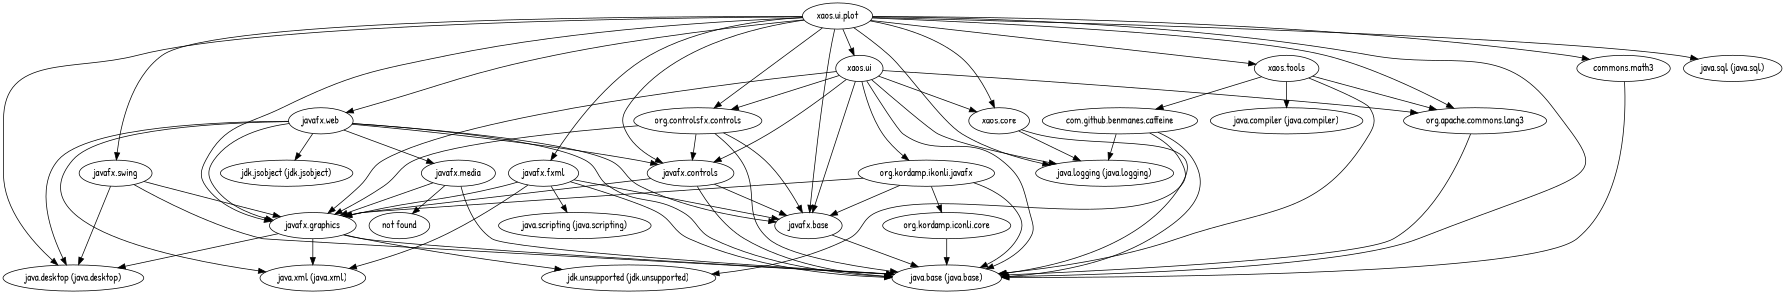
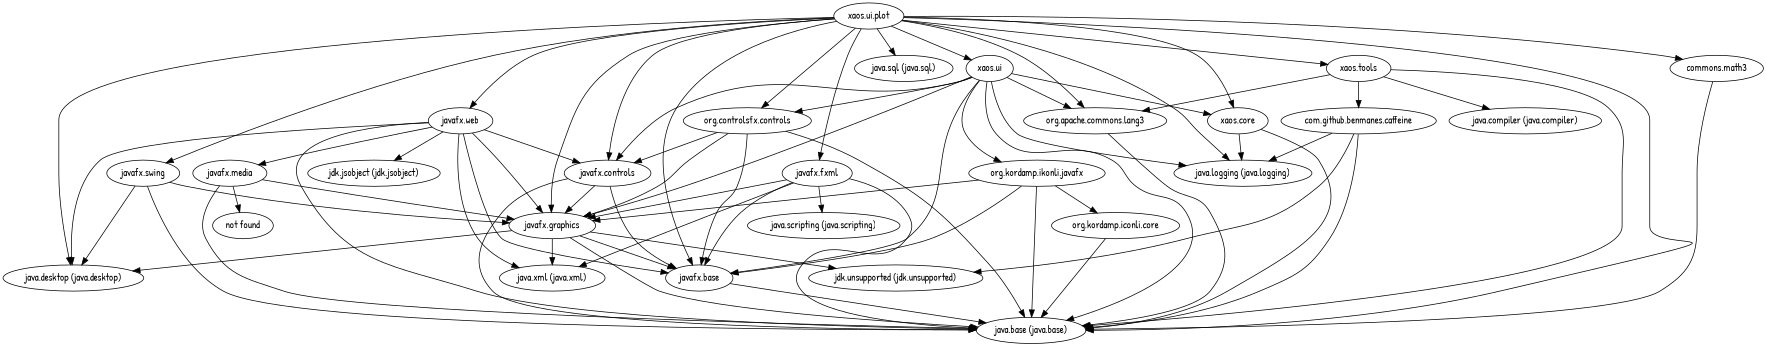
  digraph {
    fontname="Patrick Hand"
    node [fontname="Patrick Hand"]
    edge [fontname="Patrick Hand"]
    "javafx.media"
    "java.base (java.base)"
    "javafx.graphics"
    "not found"
    "javafx.base"
    "java.desktop (java.desktop)"
    "java.xml (java.xml)"
    "jdk.unsupported (jdk.unsupported)"
    "org.controlsfx.controls"
    "javafx.controls"
    "org.kordamp.ikonli.javafx"
    "org.kordamp.iconli.core"
    "xaos.ui.plot"
    "commons.math3"
    "java.logging (java.logging)"
    "java.sql (java.sql)"
    "javafx.fxml"
    "javafx.swing"
    "javafx.web"
    "org.apache.commons.lang3"
    "xaos.core"
    "xaos.tools"
    "xaos.ui"
    "java.scripting (java.scripting)"
    "jdk.jsobject (jdk.jsobject)"
    "com.github.benmanes.caffeine"
    "java.compiler (java.compiler)"
    "javafx.media" -> "java.base (java.base)"
    "javafx.media" -> "javafx.graphics"
    "javafx.media" -> "not found"
    "javafx.graphics" -> "java.base (java.base)"
+   "javafx.graphics" -> "javafx.base"
    "javafx.graphics" -> "java.desktop (java.desktop)"
    "javafx.graphics" -> "java.xml (java.xml)"
    "javafx.graphics" -> "jdk.unsupported (jdk.unsupported)"
    "javafx.base" -> "java.base (java.base)"
    "org.controlsfx.controls" -> "java.base (java.base)"
    "org.controlsfx.controls" -> "javafx.graphics"
    "org.controlsfx.controls" -> "javafx.base"
    "org.controlsfx.controls" -> "javafx.controls"
    "javafx.controls" -> "java.base (java.base)"
    "javafx.controls" -> "javafx.graphics"
    "javafx.controls" -> "javafx.base"
    "org.kordamp.ikonli.javafx" -> "java.base (java.base)"
    "org.kordamp.ikonli.javafx" -> "javafx.graphics"
    "org.kordamp.ikonli.javafx" -> "javafx.base"
    "org.kordamp.ikonli.javafx" -> "org.kordamp.iconli.core"
    "org.kordamp.iconli.core" -> "java.base (java.base)"
    "xaos.ui.plot" -> "java.base (java.base)"
    "xaos.ui.plot" -> "javafx.graphics"
    "xaos.ui.plot" -> "javafx.base"
    "xaos.ui.plot" -> "java.desktop (java.desktop)"
    "xaos.ui.plot" -> "org.controlsfx.controls"
    "xaos.ui.plot" -> "javafx.controls"
    "xaos.ui.plot" -> "commons.math3"
    "xaos.ui.plot" -> "java.logging (java.logging)"
    "xaos.ui.plot" -> "java.sql (java.sql)"
    "xaos.ui.plot" -> "javafx.fxml"
    "xaos.ui.plot" -> "javafx.swing"
    "xaos.ui.plot" -> "javafx.web"
    "xaos.ui.plot" -> "org.apache.commons.lang3"
    "xaos.ui.plot" -> "xaos.core"
    "xaos.ui.plot" -> "xaos.tools"
    "xaos.ui.plot" -> "xaos.ui"
    "commons.math3" -> "java.base (java.base)"
    "javafx.fxml" -> "java.base (java.base)"
    "javafx.fxml" -> "javafx.graphics"
    "javafx.fxml" -> "javafx.base"
    "javafx.fxml" -> "java.xml (java.xml)"
    "javafx.fxml" -> "java.scripting (java.scripting)"
    "javafx.swing" -> "java.base (java.base)"
    "javafx.swing" -> "javafx.graphics"
    "javafx.swing" -> "java.desktop (java.desktop)"
    "javafx.web" -> "javafx.media"
    "javafx.web" -> "java.base (java.base)"
    "javafx.web" -> "javafx.graphics"
    "javafx.web" -> "javafx.base"
    "javafx.web" -> "java.desktop (java.desktop)"
    "javafx.web" -> "java.xml (java.xml)"
    "javafx.web" -> "javafx.controls"
    "javafx.web" -> "jdk.jsobject (jdk.jsobject)"
    "org.apache.commons.lang3" -> "java.base (java.base)"
    "xaos.core" -> "java.base (java.base)"
    "xaos.core" -> "java.logging (java.logging)"
    "xaos.tools" -> "java.base (java.base)"
    "xaos.tools" -> "org.apache.commons.lang3"
    "xaos.tools" -> "com.github.benmanes.caffeine"
    "xaos.tools" -> "java.compiler (java.compiler)"
    "xaos.ui" -> "java.base (java.base)"
    "xaos.ui" -> "javafx.graphics"
    "xaos.ui" -> "javafx.base"
    "xaos.ui" -> "org.controlsfx.controls"
    "xaos.ui" -> "javafx.controls"
    "xaos.ui" -> "org.kordamp.ikonli.javafx"
    "xaos.ui" -> "java.logging (java.logging)"
    "xaos.ui" -> "org.apache.commons.lang3"
    "xaos.ui" -> "xaos.core"
    "com.github.benmanes.caffeine" -> "java.base (java.base)"
    "com.github.benmanes.caffeine" -> "jdk.unsupported (jdk.unsupported)"
    "com.github.benmanes.caffeine" -> "java.logging (java.logging)"
  }
